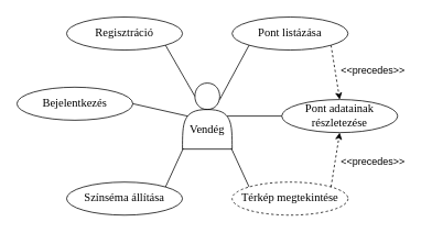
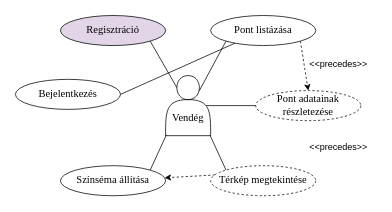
  <mxCell id="0" />
  <mxCell id="1" parent="0" />
  <mxCell id="2" value="&lt;div style=&quot;font-size: 14px;&quot;&gt;&lt;br style=&quot;font-size: 14px;&quot;&gt;&lt;/div&gt;&lt;div style=&quot;font-size: 14px;&quot;&gt;&lt;br&gt;&lt;/div&gt;Vendég" style="shape=actor;whiteSpace=wrap;html=1;fontFamily=Garamond;fontSize=14;" vertex="1" parent="1"><mxGeometry x="220" y="100" width="60" height="80" as="geometry" /></mxCell>
  <mxCell id="3" value="" style="rounded=0;orthogonalLoop=1;jettySize=auto;html=1;exitX=1;exitY=1;exitDx=0;exitDy=0;entryX=0.5;entryY=0;entryDx=0;entryDy=0;endArrow=classic;endFill=1;dashed=1;" edge="1" parent="1" source="4" target="5"><mxGeometry relative="1" as="geometry" /></mxCell>
  <mxCell id="4" value="Pont listázása" style="ellipse;whiteSpace=wrap;html=1;fontFamily=Garamond;fontSize=14;" vertex="1" parent="1"><mxGeometry x="280" y="20" width="140" height="40" as="geometry" /></mxCell>
- <mxCell id="5" value="Pont adatainak részletezése" style="ellipse;whiteSpace=wrap;html=1;fontFamily=Garamond;fontSize=14;" vertex="1" parent="1"><mxGeometry x="340" y="120" width="140" height="40" as="geometry" /></mxCell>
- <mxCell id="6" style="rounded=0;orthogonalLoop=1;jettySize=auto;html=1;exitX=1;exitY=0;exitDx=0;exitDy=0;entryX=0.5;entryY=1;entryDx=0;entryDy=0;endArrow=classic;endFill=1;dashed=1;" edge="1" parent="1" source="7" target="5"><mxGeometry relative="1" as="geometry" /></mxCell>
+ <mxCell id="5" value="Pont adatainak részletezése" style="ellipse;whiteSpace=wrap;html=1;fontFamily=Garamond;fontSize=14;dashed=1;" vertex="1" parent="1"><mxGeometry x="340" y="120" width="140" height="40" as="geometry" /></mxCell>
+ <mxCell id="6" style="rounded=0;orthogonalLoop=1;jettySize=auto;html=1;exitX=1;exitY=0;exitDx=0;exitDy=0;endArrow=classic;endFill=1;dashed=1;" edge="1" parent="1" source="7" target="8"><mxGeometry relative="1" as="geometry" /></mxCell>
  <mxCell id="7" value="Térkép megtekintése" style="ellipse;whiteSpace=wrap;html=1;fontFamily=Garamond;fontSize=14;dashed=1;" vertex="1" parent="1"><mxGeometry x="280" y="220" width="140" height="40" as="geometry" /></mxCell>
  <mxCell id="8" value="Színséma állítása" style="ellipse;whiteSpace=wrap;html=1;fontFamily=Garamond;fontSize=14;" vertex="1" parent="1"><mxGeometry x="80" y="220" width="140" height="40" as="geometry" /></mxCell>
  <mxCell id="9" value="Bejelentkezés" style="ellipse;whiteSpace=wrap;html=1;fontFamily=Garamond;fontSize=14;" vertex="1" parent="1"><mxGeometry x="20" y="105" width="140" height="40" as="geometry" /></mxCell>
- <mxCell id="10" value="Regisztráció" style="ellipse;whiteSpace=wrap;html=1;fontFamily=Garamond;fontSize=14;" vertex="1" parent="1"><mxGeometry x="80" y="20" width="140" height="40" as="geometry" /></mxCell>
+ <mxCell id="10" value="Regisztráció" style="ellipse;whiteSpace=wrap;html=1;fontFamily=Garamond;fontSize=14;fillColor=#e1d5e7;" vertex="1" parent="1"><mxGeometry x="80" y="20" width="140" height="40" as="geometry" /></mxCell>
  <mxCell id="11" style="rounded=0;orthogonalLoop=1;jettySize=auto;html=1;exitX=1;exitY=1;exitDx=0;exitDy=0;entryX=0.25;entryY=0.2;entryDx=0;entryDy=0;entryPerimeter=0;endArrow=none;endFill=0;fontFamily=Garamond;fontSize=14;" edge="1" parent="1" source="10" target="2"><mxGeometry relative="1" as="geometry" /></mxCell>
  <mxCell id="12" style="rounded=0;orthogonalLoop=1;jettySize=auto;html=1;exitX=0;exitY=1;exitDx=0;exitDy=0;entryX=0.75;entryY=0.25;entryDx=0;entryDy=0;entryPerimeter=0;endArrow=none;endFill=0;fontFamily=Garamond;fontSize=14;" edge="1" parent="1" source="4" target="2"><mxGeometry relative="1" as="geometry" /></mxCell>
- <mxCell id="13" style="rounded=0;orthogonalLoop=1;jettySize=auto;html=1;exitX=1;exitY=0.5;exitDx=0;exitDy=0;entryX=0.1;entryY=0.5;entryDx=0;entryDy=0;entryPerimeter=0;endArrow=none;endFill=0;fontFamily=Garamond;fontSize=14;" edge="1" parent="1" source="9" target="2"><mxGeometry relative="1" as="geometry" /></mxCell>
+ <mxCell id="13" style="rounded=0;orthogonalLoop=1;jettySize=auto;html=1;exitX=1;exitY=0.5;exitDx=0;exitDy=0;endArrow=none;endFill=0;fontFamily=Garamond;fontSize=14;" edge="1" parent="1" source="9" target="4"><mxGeometry relative="1" as="geometry" /></mxCell>
  <mxCell id="14" style="rounded=0;orthogonalLoop=1;jettySize=auto;html=1;exitX=0;exitY=0.5;exitDx=0;exitDy=0;entryX=0.9;entryY=0.5;entryDx=0;entryDy=0;entryPerimeter=0;endArrow=none;endFill=0;fontFamily=Garamond;fontSize=14;" edge="1" parent="1" source="5" target="2"><mxGeometry relative="1" as="geometry" /></mxCell>
  <mxCell id="15" style="rounded=0;orthogonalLoop=1;jettySize=auto;html=1;exitX=1;exitY=0;exitDx=0;exitDy=0;entryX=0.017;entryY=0.988;entryDx=0;entryDy=0;entryPerimeter=0;endArrow=none;endFill=0;fontFamily=Garamond;fontSize=14;" edge="1" parent="1" source="8" target="2"><mxGeometry relative="1" as="geometry" /></mxCell>
  <mxCell id="16" style="rounded=0;orthogonalLoop=1;jettySize=auto;html=1;exitX=0;exitY=0;exitDx=0;exitDy=0;entryX=0.983;entryY=0.988;entryDx=0;entryDy=0;entryPerimeter=0;endArrow=none;endFill=0;fontFamily=Garamond;fontSize=14;" edge="1" parent="1" source="7" target="2"><mxGeometry relative="1" as="geometry" /></mxCell>
  <mxCell id="17" value="&amp;lt;&amp;lt;precedes&amp;gt;&amp;gt;" style="text;html=1;align=center;verticalAlign=middle;resizable=0;points=[];autosize=1;strokeColor=none;fillColor=none;" vertex="1" parent="1"><mxGeometry x="400" y="70" width="100" height="30" as="geometry" /></mxCell>
  <mxCell id="18" value="&amp;lt;&amp;lt;precedes&amp;gt;&amp;gt;" style="text;html=1;align=center;verticalAlign=middle;resizable=0;points=[];autosize=1;strokeColor=none;fillColor=none;" vertex="1" parent="1"><mxGeometry x="400" y="180" width="100" height="30" as="geometry" /></mxCell>
